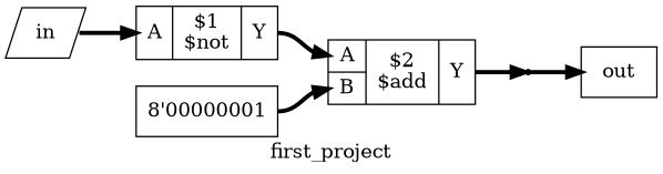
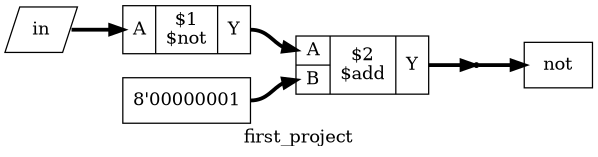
  digraph {
    label=first_project
    rankdir=LR
    remincross=true
    node [shape=box]
    edge [color=black fontcolor=black headport="p5:w" style="setlinewidth(3)" tailport=e]
-   n1 [color=black fontcolor=black label=out]
+   n1 [color=black fontcolor=black label=not]
    n2 [color=black fontcolor=black label=in shape=parallelogram]
    n3 [label="{{<p5> A}|$1\n$not|{<p7> Y}}" shape=record]
    n4 [label="8'00000001"]
    n5 [label="{{<p5> A|<p6> B}|$2\n$add|{<p7> Y}}" shape=record]
    x1 [shape=point]
    n2 -> n3
    n3 -> n5 [tailport="p7:e"]
    n4 -> n5 [headport="p6:w"]
    n5 -> x1 [headport=w tailport="p7:e"]
    x1 -> n1 [headport=w]
  }
